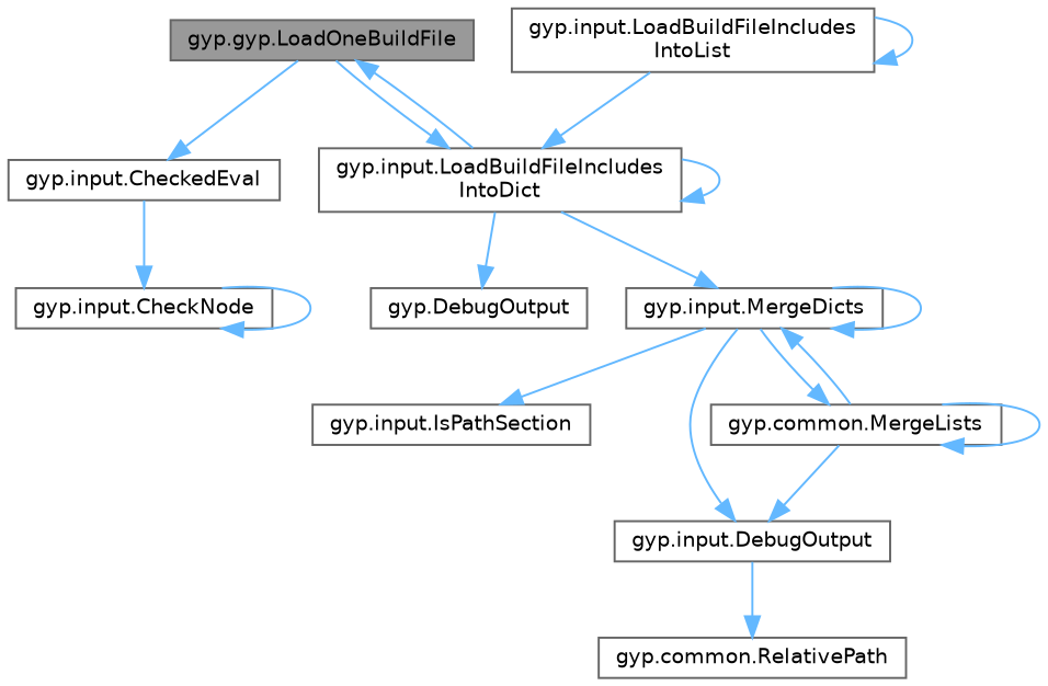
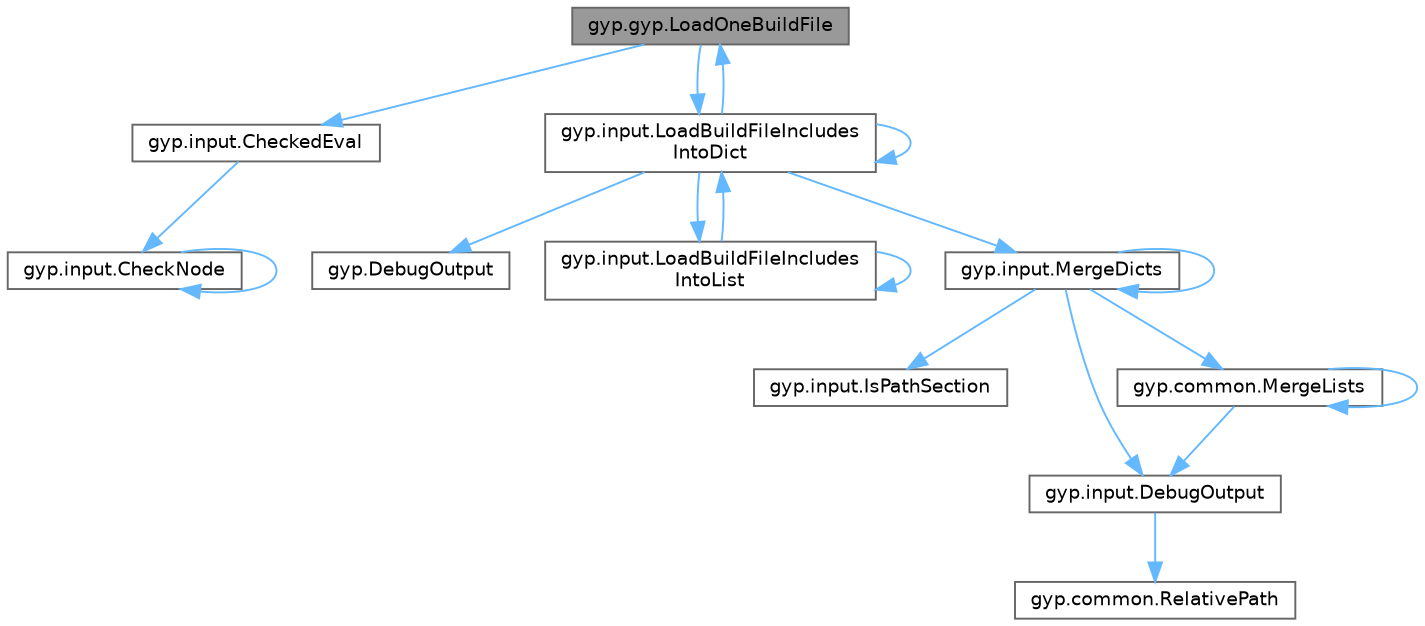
  digraph {
    rankdir=TB
    node [color=grey40 fillcolor=white fontname=Helvetica fontsize=10 shape=box style=filled]
    edge [color=steelblue1 fontname=Helvetica fontsize=10 labelfontname=Helvetica labelfontsize=10 style=solid]
    n1 [color=gray40 fillcolor=grey60 fontcolor=black height=0.2 label="gyp.gyp.LoadOneBuildFile" width=0.4]
    n2 [height=0.2 label="gyp.input.CheckedEval" width=0.4]
    n3 [height=0.2 label="gyp.input.LoadBuildFileIncludes\lIntoDict" width=0.4]
    n4 [height=0.2 label="gyp.input.CheckNode" width=0.4]
    n5 [height=0.2 label="gyp.DebugOutput" width=0.4]
    n6 [height=0.2 label="gyp.input.LoadBuildFileIncludes\lIntoList" width=0.4]
    n7 [height=0.2 label="gyp.input.MergeDicts" width=0.4]
    n8 [height=0.2 label="gyp.input.IsPathSection" width=0.4]
    n9 [height=0.2 label="gyp.input.DebugOutput" width=0.4]
    n10 [height=0.2 label="gyp.common.MergeLists" width=0.4]
    n11 [height=0.2 label="gyp.common.RelativePath" width=0.4]
    n1 -> n2
    n1 -> n3
    n2 -> n4
    n3 -> n1
    n3 -> n3
    n3 -> n5
+   n3 -> n6
    n3 -> n7
    n4 -> n4
    n6 -> n3
    n6 -> n6
    n7 -> n7
    n7 -> n8
    n7 -> n9
    n7 -> n10
    n9 -> n11
-   n10 -> n7
    n10 -> n9
    n10 -> n10
  }
